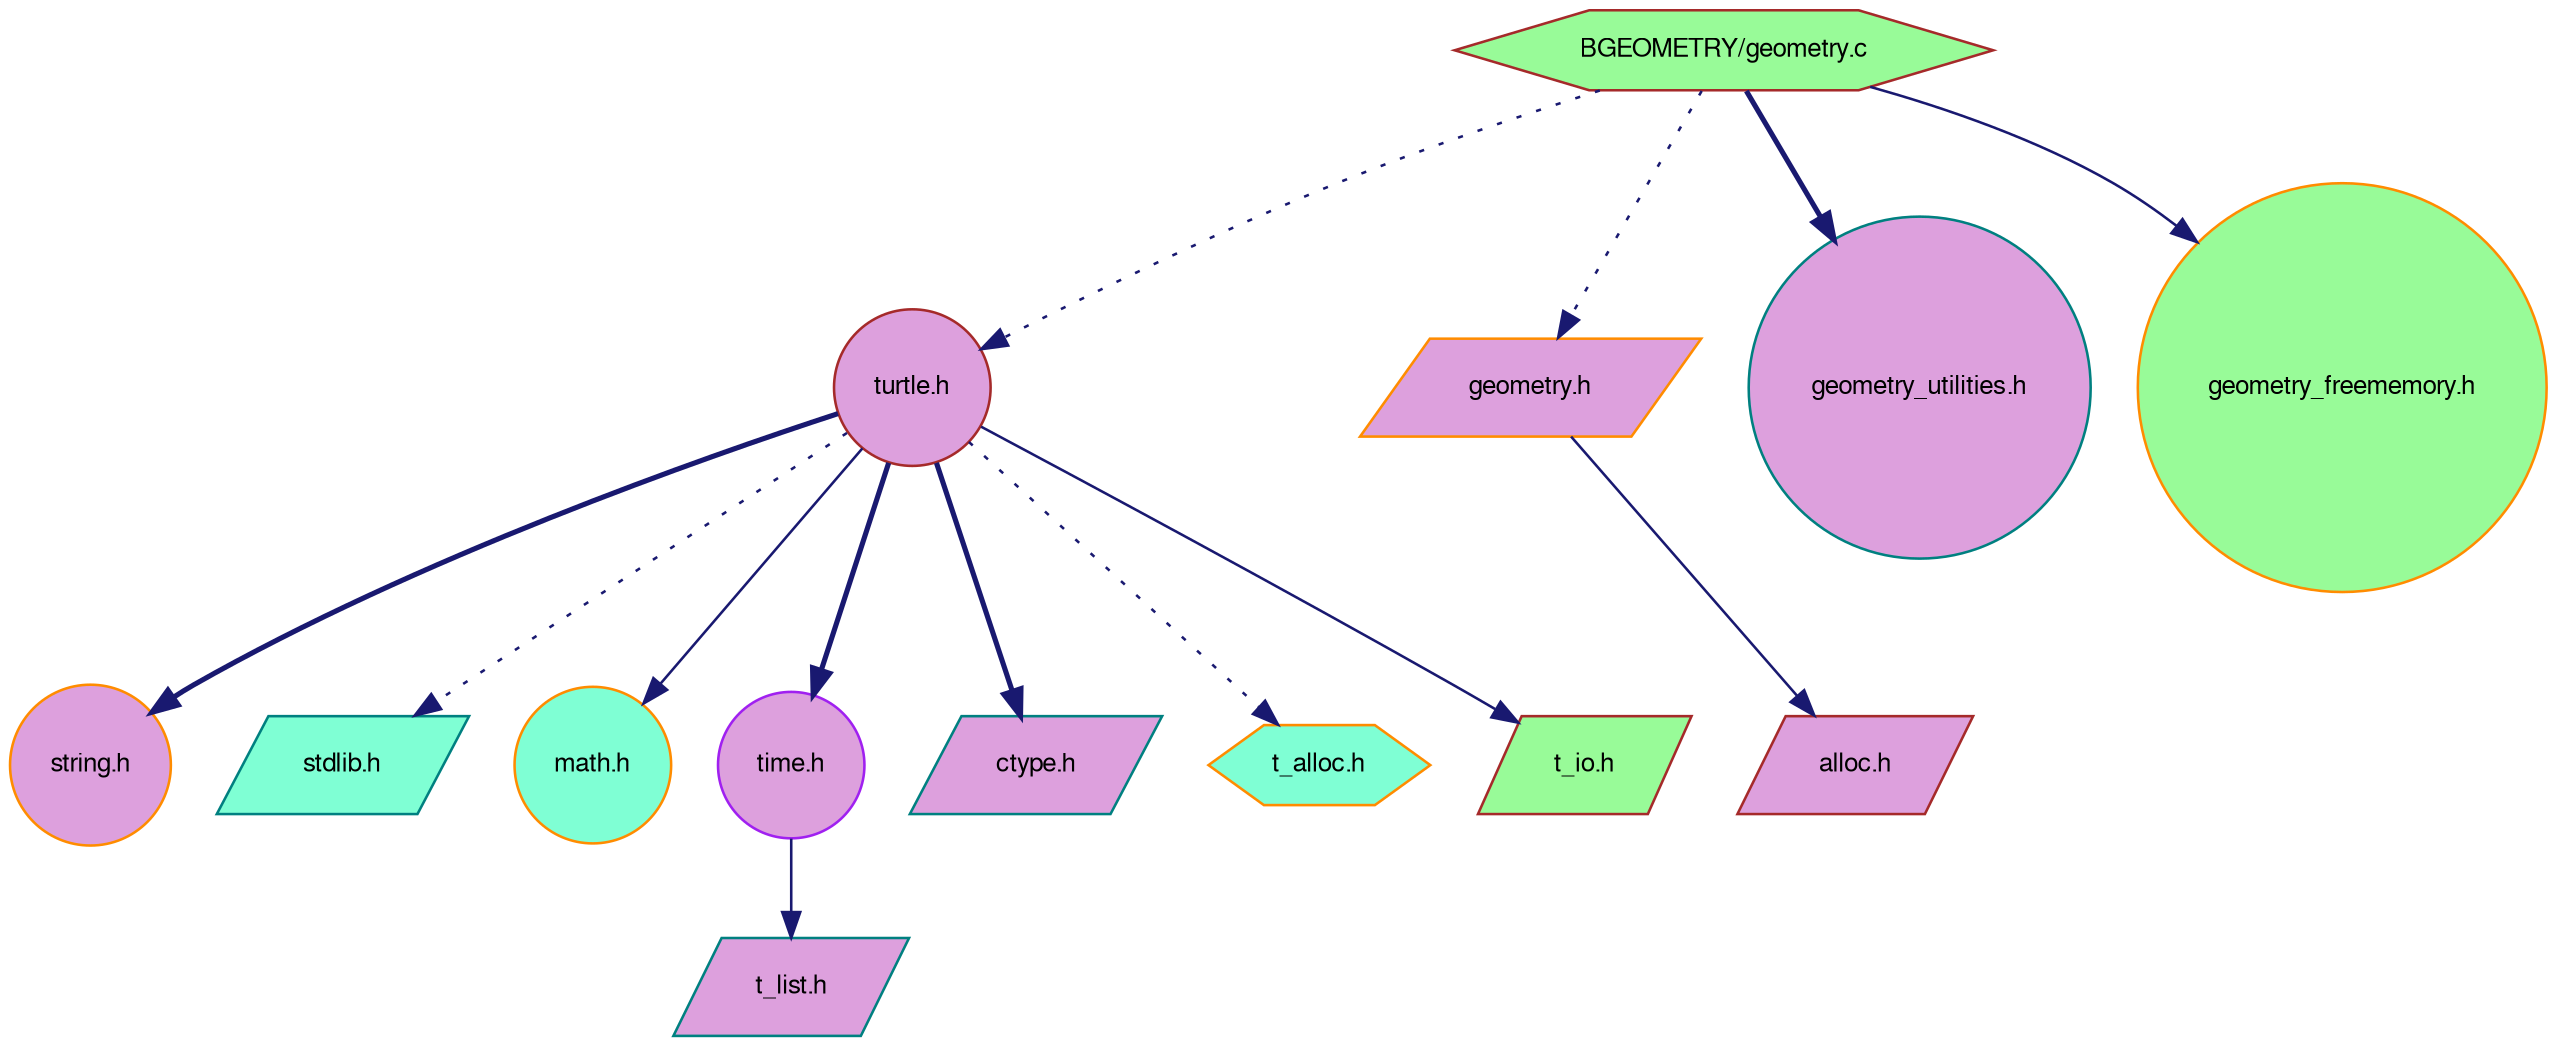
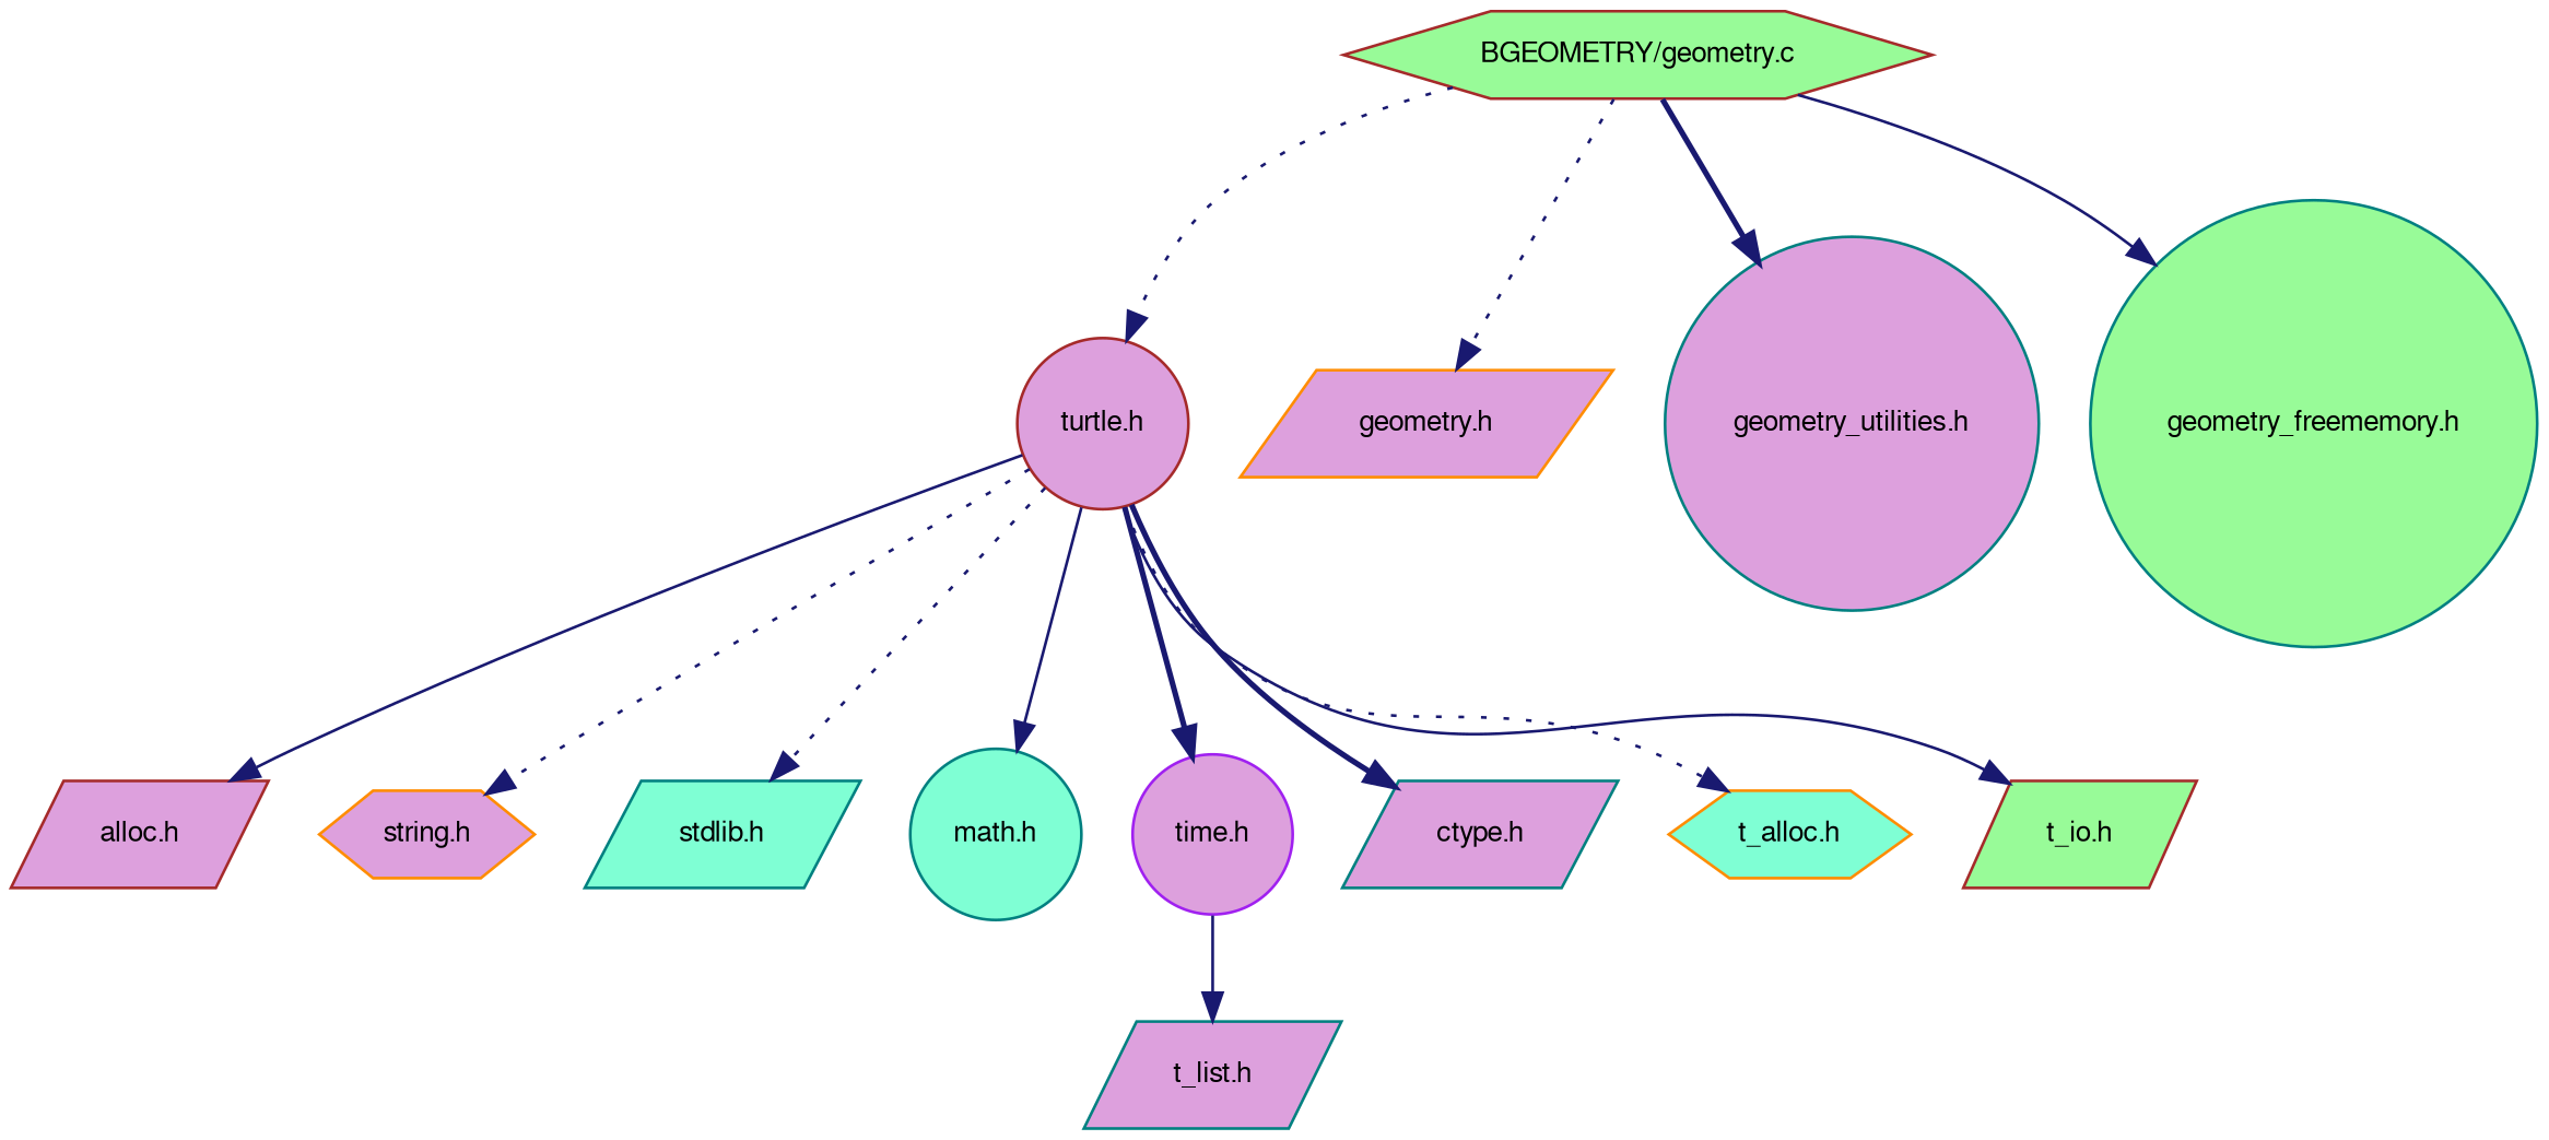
  digraph {
    node [color=teal fillcolor=plum fontname=FreeSans fontsize=10 shape=parallelogram style=filled]
    edge [color=midnightblue fontname=FreeSans fontsize=10 labelfontname=FreeSans labelfontsize=10 style=solid]
    n1 [color=brown fillcolor=palegreen fontcolor=black height=0.2 label="BGEOMETRY/geometry.c" shape=hexagon width=0.4]
    n2 [color=brown height=0.2 label="turtle.h" shape=circle width=0.4]
    n3 [color=darkorange height=0.2 label="geometry.h" width=0.4]
    n4 [height=0.2 label="geometry_utilities.h" shape=circle width=0.4]
-   n5 [color=darkorange fillcolor=palegreen height=0.2 label="geometry_freememory.h" shape=circle width=0.4]
+   n5 [fillcolor=palegreen height=0.2 label="geometry_freememory.h" shape=circle width=0.4]
    n6 [color=brown height=0.2 label="alloc.h" width=0.4]
-   n7 [color=darkorange height=0.2 label="string.h" shape=circle width=0.4]
+   n7 [color=darkorange height=0.2 label="string.h" shape=hexagon width=0.4]
    n8 [fillcolor=aquamarine height=0.2 label="stdlib.h" width=0.4]
-   n9 [color=darkorange fillcolor=aquamarine height=0.2 label="math.h" shape=circle width=0.4]
+   n9 [fillcolor=aquamarine height=0.2 label="math.h" shape=circle width=0.4]
    n10 [color=purple height=0.2 label="time.h" shape=circle width=0.4]
    n11 [height=0.2 label="ctype.h" width=0.4]
    n12 [color=darkorange fillcolor=aquamarine height=0.2 label="t_alloc.h" shape=hexagon width=0.4]
    n13 [color=brown fillcolor=palegreen height=0.2 label="t_io.h" width=0.4]
    n14 [height=0.2 label="t_list.h" width=0.4]
    n1 -> n2 [style=dotted]
    n1 -> n3 [style=dotted]
    n1 -> n4 [style=bold]
    n1 -> n5
-   n3 -> n6
-   n2 -> n7 [style=bold]
+   n2 -> n6
+   n2 -> n7 [style=dotted]
    n2 -> n8 [style=dotted]
    n2 -> n9
    n2 -> n10 [style=bold]
    n2 -> n11 [style=bold]
    n2 -> n12 [style=dotted]
    n2 -> n13
    n10 -> n14
  }
